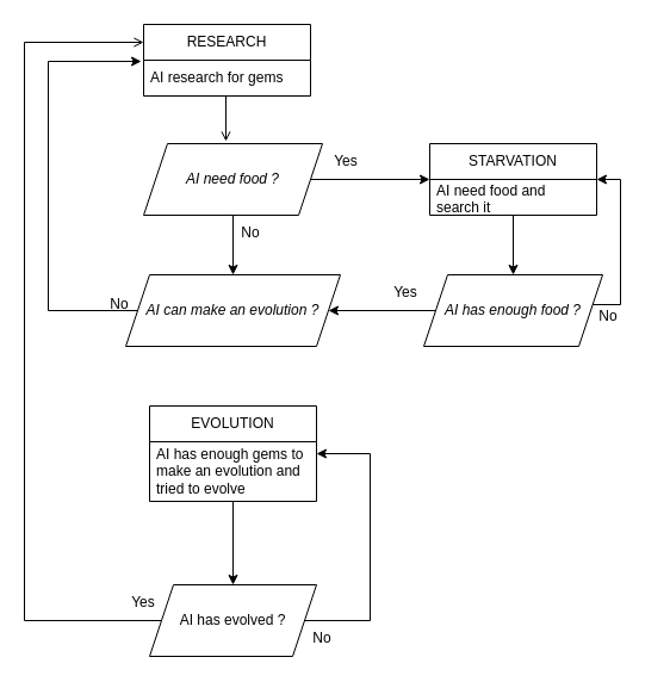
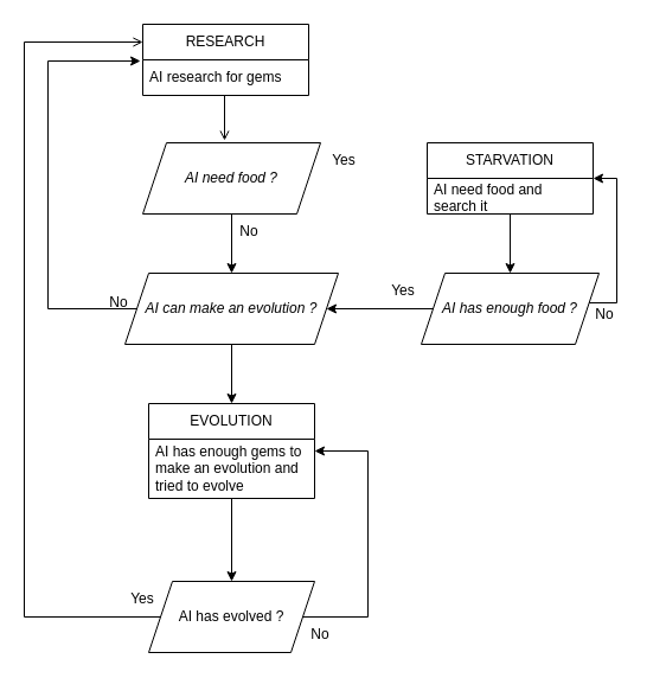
  <mxCell id="0" />
  <mxCell id="1" parent="0" />
  <mxCell id="2" value="RESEARCH" style="swimlane;fontStyle=0;childLayout=stackLayout;horizontal=1;startSize=30;horizontalStack=0;resizeParent=1;resizeParentMax=0;resizeLast=0;collapsible=1;marginBottom=0;whiteSpace=wrap;html=1;" vertex="1" parent="1"><mxGeometry x="120" y="20" width="140" height="60" as="geometry" /></mxCell>
  <mxCell id="3" value="AI research for gems" style="text;strokeColor=none;fillColor=none;align=left;verticalAlign=middle;spacingLeft=4;spacingRight=4;overflow=hidden;points=[[0,0.5],[1,0.5]];portConstraint=eastwest;rotatable=0;whiteSpace=wrap;html=1;" vertex="1" parent="2"><mxGeometry y="30" width="140" height="30" as="geometry" /></mxCell>
  <mxCell id="4" style="edgeStyle=orthogonalEdgeStyle;rounded=0;orthogonalLoop=1;jettySize=auto;html=1;exitX=0.5;exitY=1;exitDx=0;exitDy=0;entryX=0.5;entryY=0;entryDx=0;entryDy=0;" edge="1" parent="1" source="5" target="22"><mxGeometry relative="1" as="geometry" /></mxCell>
  <mxCell id="5" value="STARVATION" style="swimlane;fontStyle=0;childLayout=stackLayout;horizontal=1;startSize=30;horizontalStack=0;resizeParent=1;resizeParentMax=0;resizeLast=0;collapsible=1;marginBottom=0;whiteSpace=wrap;html=1;" vertex="1" parent="1"><mxGeometry x="360" y="120" width="140" height="60" as="geometry" /></mxCell>
  <mxCell id="6" value="AI need food and search it" style="text;strokeColor=none;fillColor=none;align=left;verticalAlign=middle;spacingLeft=4;spacingRight=4;overflow=hidden;points=[[0,0.5],[1,0.5]];portConstraint=eastwest;rotatable=0;whiteSpace=wrap;html=1;" vertex="1" parent="5"><mxGeometry y="30" width="140" height="30" as="geometry" /></mxCell>
  <mxCell id="7" style="edgeStyle=orthogonalEdgeStyle;rounded=0;orthogonalLoop=1;jettySize=auto;html=1;exitX=0.5;exitY=1;exitDx=0;exitDy=0;entryX=0.5;entryY=0;entryDx=0;entryDy=0;" edge="1" parent="1" source="8" target="27"><mxGeometry relative="1" as="geometry" /></mxCell>
  <mxCell id="8" value="EVOLUTION" style="swimlane;fontStyle=0;childLayout=stackLayout;horizontal=1;startSize=30;horizontalStack=0;resizeParent=1;resizeParentMax=0;resizeLast=0;collapsible=1;marginBottom=0;whiteSpace=wrap;html=1;" vertex="1" parent="1"><mxGeometry x="125" y="340" width="140" height="80" as="geometry" /></mxCell>
  <mxCell id="9" value="AI has enough gems to make an evolution and tried to evolve" style="text;strokeColor=none;fillColor=none;align=left;verticalAlign=middle;spacingLeft=4;spacingRight=4;overflow=hidden;points=[[0,0.5],[1,0.5]];portConstraint=eastwest;rotatable=0;whiteSpace=wrap;html=1;" vertex="1" parent="8"><mxGeometry y="30" width="140" height="50" as="geometry" /></mxCell>
  <mxCell id="10" style="edgeStyle=orthogonalEdgeStyle;rounded=0;orthogonalLoop=1;jettySize=auto;html=1;exitX=0.5;exitY=1;exitDx=0;exitDy=0;entryX=0.5;entryY=0;entryDx=0;entryDy=0;" edge="1" parent="1" source="12" target="15"><mxGeometry relative="1" as="geometry" /></mxCell>
- <mxCell id="11" style="edgeStyle=orthogonalEdgeStyle;rounded=0;orthogonalLoop=1;jettySize=auto;html=1;exitX=1;exitY=0.5;exitDx=0;exitDy=0;entryX=0;entryY=0.5;entryDx=0;entryDy=0;" edge="1" parent="1" source="12" target="5"><mxGeometry relative="1" as="geometry" /></mxCell>
  <mxCell id="12" value="&lt;i&gt;AI need food ?&lt;br&gt;&lt;/i&gt;" style="shape=parallelogram;perimeter=parallelogramPerimeter;whiteSpace=wrap;html=1;fixedSize=1;" vertex="1" parent="1"><mxGeometry x="120" y="120" width="150" height="60" as="geometry" /></mxCell>
  <mxCell id="13" value="No" style="text;html=1;align=center;verticalAlign=middle;whiteSpace=wrap;rounded=0;" vertex="1" parent="1"><mxGeometry x="180" y="180" width="60" height="30" as="geometry" /></mxCell>
+ <mxCell id="14" style="edgeStyle=orthogonalEdgeStyle;rounded=0;orthogonalLoop=1;jettySize=auto;html=1;exitX=0.5;exitY=1;exitDx=0;exitDy=0;" edge="1" parent="1" source="15" target="8"><mxGeometry relative="1" as="geometry" /></mxCell>
  <mxCell id="15" value="&lt;i&gt;AI can make an evolution ?&lt;br&gt;&lt;/i&gt;" style="shape=parallelogram;perimeter=parallelogramPerimeter;whiteSpace=wrap;html=1;fixedSize=1;" vertex="1" parent="1"><mxGeometry x="105" y="230" width="180" height="60" as="geometry" /></mxCell>
  <mxCell id="16" style="edgeStyle=orthogonalEdgeStyle;rounded=0;orthogonalLoop=1;jettySize=auto;html=1;exitX=0.5;exitY=1;exitDx=0;exitDy=0;entryX=0.46;entryY=-0.033;entryDx=0;entryDy=0;entryPerimeter=0;endArrow=open;" edge="1" parent="1" source="2" target="12"><mxGeometry relative="1" as="geometry" /></mxCell>
  <mxCell id="17" style="edgeStyle=orthogonalEdgeStyle;rounded=0;orthogonalLoop=1;jettySize=auto;html=1;exitX=0;exitY=0.5;exitDx=0;exitDy=0;entryX=-0.014;entryY=0.033;entryDx=0;entryDy=0;entryPerimeter=0;" edge="1" parent="1" source="15" target="3"><mxGeometry relative="1" as="geometry"><Array as="points"><mxPoint x="40" y="260" /><mxPoint x="40" y="51" /></Array></mxGeometry></mxCell>
  <mxCell id="18" value="No" style="text;html=1;align=center;verticalAlign=middle;whiteSpace=wrap;rounded=0;" vertex="1" parent="1"><mxGeometry x="70" y="240" width="60" height="30" as="geometry" /></mxCell>
  <mxCell id="19" value="Yes" style="text;html=1;align=center;verticalAlign=middle;whiteSpace=wrap;rounded=0;" vertex="1" parent="1"><mxGeometry x="260" y="120" width="60" height="30" as="geometry" /></mxCell>
  <mxCell id="20" style="edgeStyle=orthogonalEdgeStyle;rounded=0;orthogonalLoop=1;jettySize=auto;html=1;exitX=1;exitY=0.5;exitDx=0;exitDy=0;entryX=1;entryY=0.5;entryDx=0;entryDy=0;" edge="1" parent="1" source="22" target="5"><mxGeometry relative="1" as="geometry"><Array as="points"><mxPoint x="520" y="255" /><mxPoint x="520" y="150" /></Array></mxGeometry></mxCell>
  <mxCell id="21" style="edgeStyle=orthogonalEdgeStyle;rounded=0;orthogonalLoop=1;jettySize=auto;html=1;exitX=0;exitY=0.5;exitDx=0;exitDy=0;entryX=1;entryY=0.5;entryDx=0;entryDy=0;" edge="1" parent="1" source="22" target="15"><mxGeometry relative="1" as="geometry" /></mxCell>
  <mxCell id="22" value="&lt;i&gt;AI has enough food ?&lt;br&gt;&lt;/i&gt;" style="shape=parallelogram;perimeter=parallelogramPerimeter;whiteSpace=wrap;html=1;fixedSize=1;" vertex="1" parent="1"><mxGeometry x="355" y="230" width="150" height="60" as="geometry" /></mxCell>
  <mxCell id="23" value="Yes" style="text;html=1;align=center;verticalAlign=middle;whiteSpace=wrap;rounded=0;" vertex="1" parent="1"><mxGeometry x="310" y="230" width="60" height="30" as="geometry" /></mxCell>
  <mxCell id="24" value="No" style="text;html=1;align=center;verticalAlign=middle;whiteSpace=wrap;rounded=0;" vertex="1" parent="1"><mxGeometry x="480" y="250" width="60" height="30" as="geometry" /></mxCell>
  <mxCell id="25" style="edgeStyle=orthogonalEdgeStyle;rounded=0;orthogonalLoop=1;jettySize=auto;html=1;exitX=0;exitY=0.5;exitDx=0;exitDy=0;entryX=0;entryY=0.25;entryDx=0;entryDy=0;endArrow=open;" edge="1" parent="1" source="27" target="2"><mxGeometry relative="1" as="geometry"><Array as="points"><mxPoint x="20" y="520" /><mxPoint x="20" y="35" /></Array></mxGeometry></mxCell>
  <mxCell id="26" style="edgeStyle=orthogonalEdgeStyle;rounded=0;orthogonalLoop=1;jettySize=auto;html=1;exitX=1;exitY=0.5;exitDx=0;exitDy=0;entryX=1;entryY=0.5;entryDx=0;entryDy=0;" edge="1" parent="1" source="27" target="8"><mxGeometry relative="1" as="geometry"><Array as="points"><mxPoint x="310" y="520" /><mxPoint x="310" y="380" /></Array></mxGeometry></mxCell>
  <mxCell id="27" value="AI has evolved ?" style="shape=parallelogram;perimeter=parallelogramPerimeter;whiteSpace=wrap;html=1;fixedSize=1;" vertex="1" parent="1"><mxGeometry x="125" y="490" width="140" height="60" as="geometry" /></mxCell>
  <mxCell id="28" value="Yes" style="text;html=1;align=center;verticalAlign=middle;whiteSpace=wrap;rounded=0;" vertex="1" parent="1"><mxGeometry x="90" y="490" width="60" height="30" as="geometry" /></mxCell>
  <mxCell id="29" value="No" style="text;html=1;align=center;verticalAlign=middle;whiteSpace=wrap;rounded=0;" vertex="1" parent="1"><mxGeometry x="240" y="520" width="60" height="30" as="geometry" /></mxCell>
